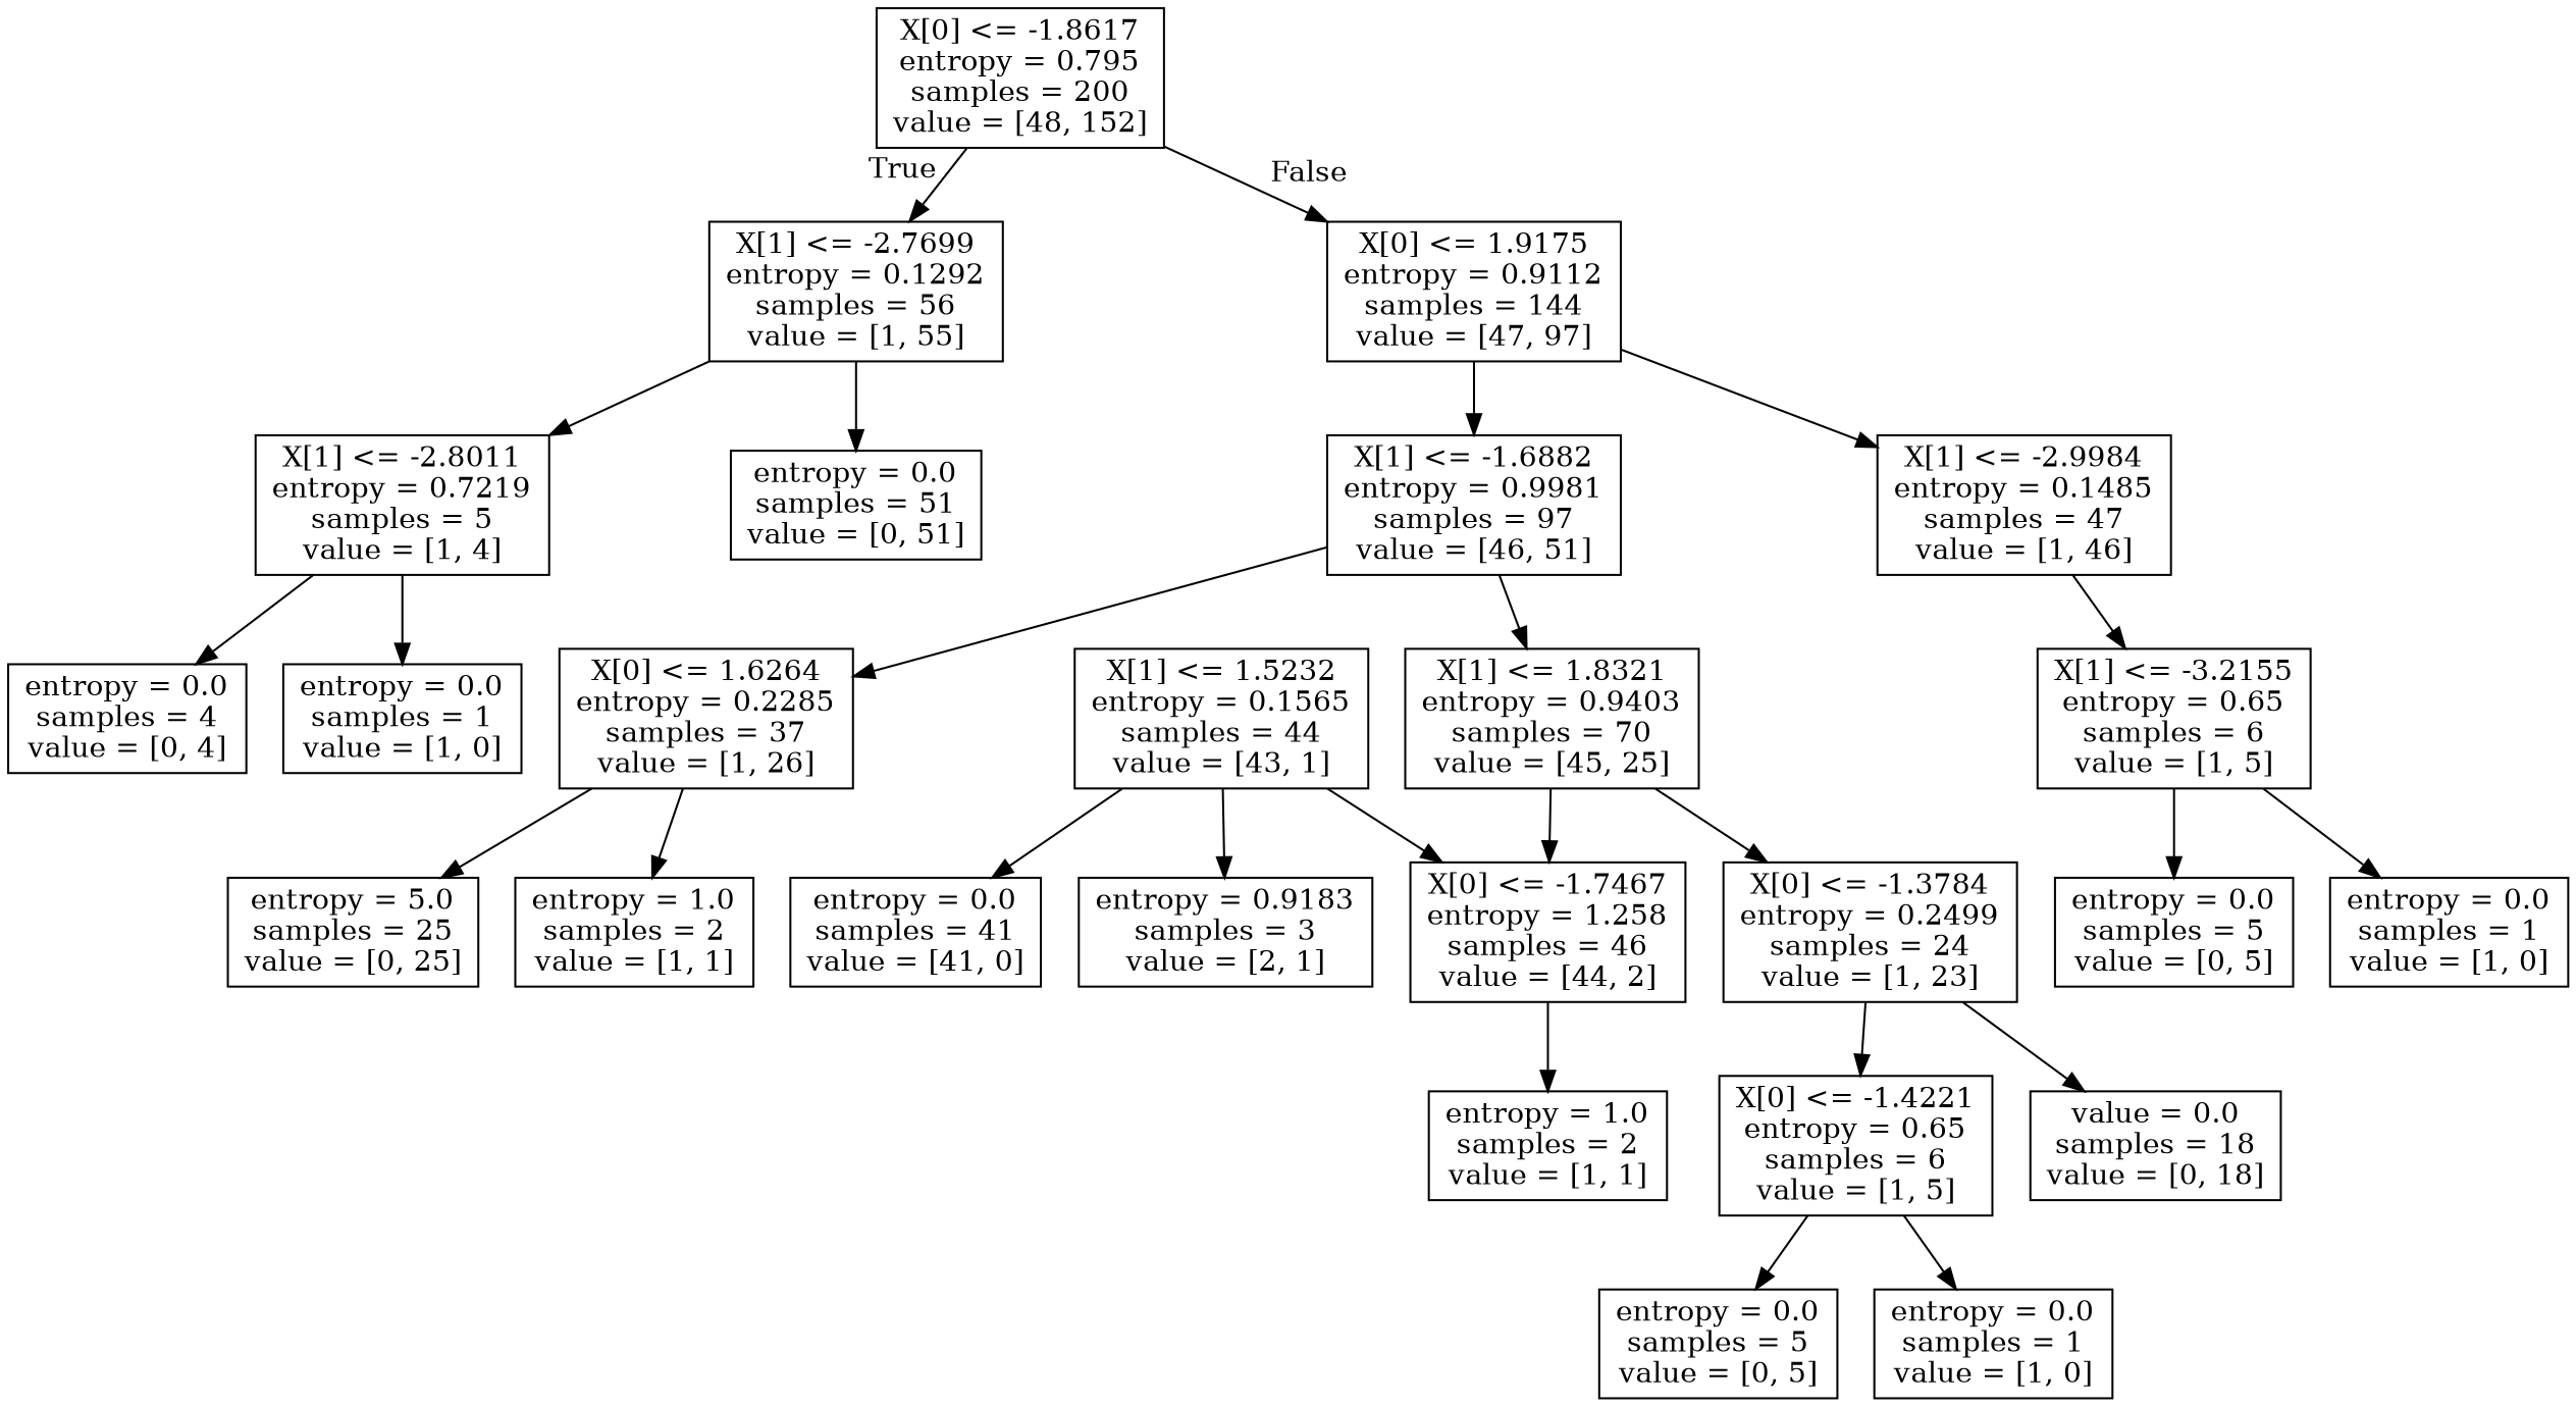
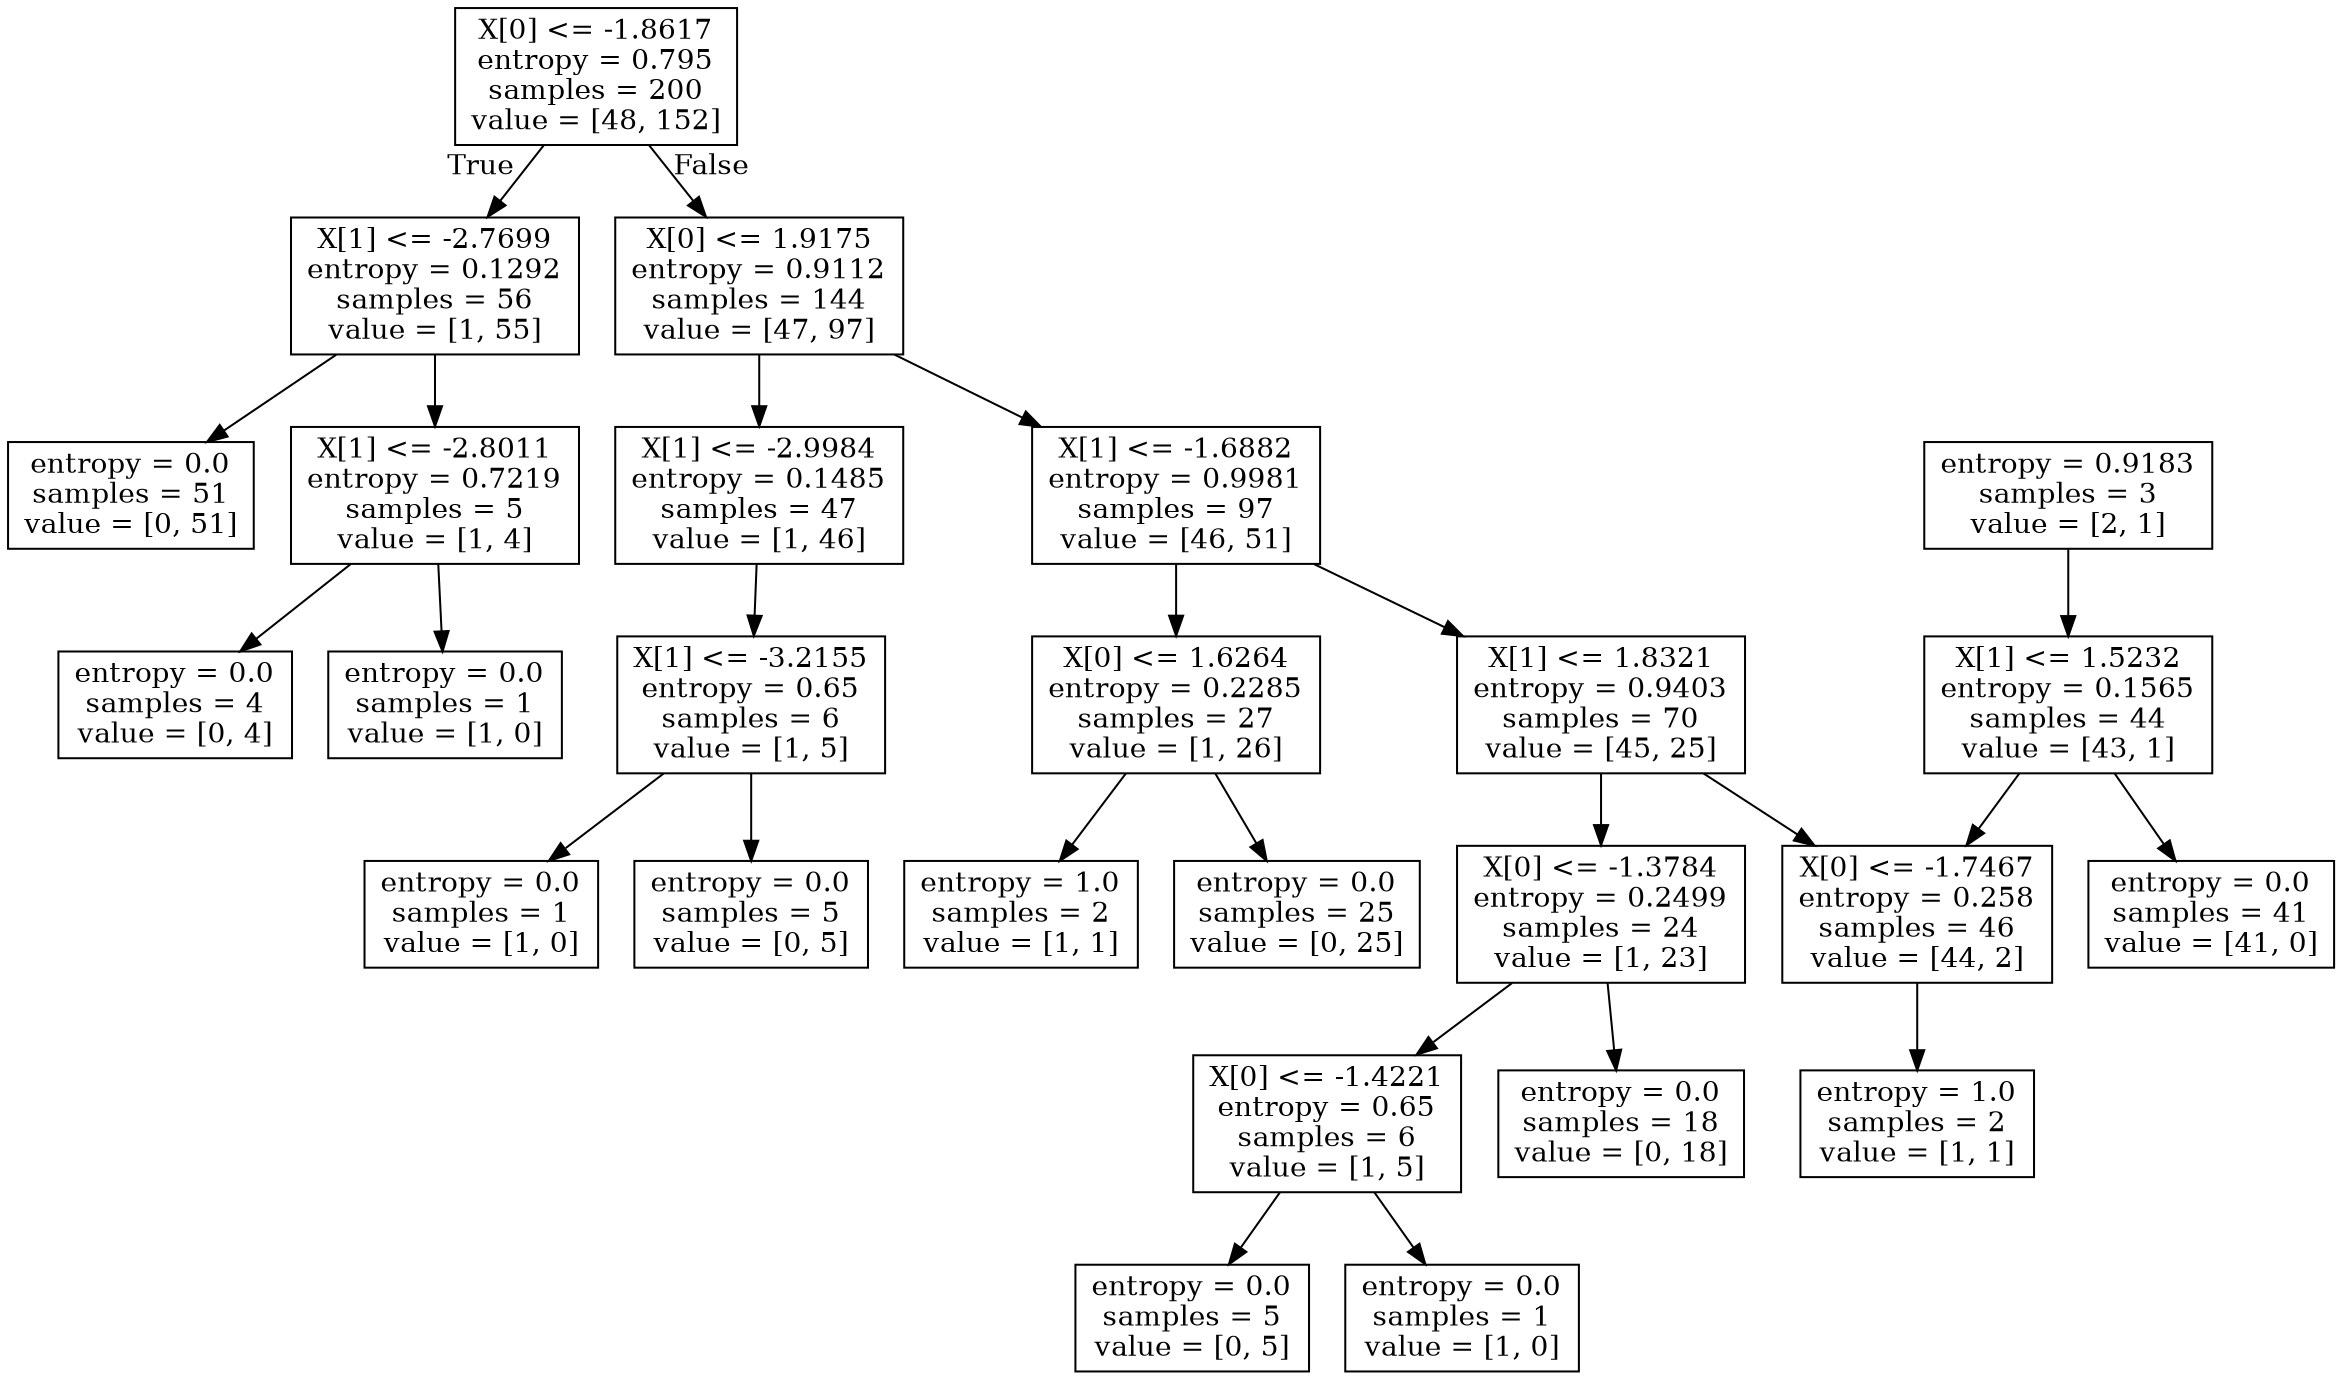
  digraph {
    node [shape=box]
    n1 [label="X[0] <= -1.8617\nentropy = 0.795\nsamples = 200\nvalue = [48, 152]"]
    n2 [label="X[1] <= -2.7699\nentropy = 0.1292\nsamples = 56\nvalue = [1, 55]"]
    n3 [label="X[0] <= 1.9175\nentropy = 0.9112\nsamples = 144\nvalue = [47, 97]"]
    n4 [label="X[1] <= -2.8011\nentropy = 0.7219\nsamples = 5\nvalue = [1, 4]"]
    n5 [label="entropy = 0.0\nsamples = 51\nvalue = [0, 51]"]
    n6 [label="X[1] <= -1.6882\nentropy = 0.9981\nsamples = 97\nvalue = [46, 51]"]
    n7 [label="X[1] <= -2.9984\nentropy = 0.1485\nsamples = 47\nvalue = [1, 46]"]
    n8 [label="entropy = 0.0\nsamples = 4\nvalue = [0, 4]"]
    n9 [label="entropy = 0.0\nsamples = 1\nvalue = [1, 0]"]
-   n10 [label="X[0] <= 1.6264\nentropy = 0.2285\nsamples = 37\nvalue = [1, 26]"]
+   n10 [label="X[0] <= 1.6264\nentropy = 0.2285\nsamples = 27\nvalue = [1, 26]"]
    n11 [label="X[1] <= 1.8321\nentropy = 0.9403\nsamples = 70\nvalue = [45, 25]"]
    n12 [label="X[1] <= -3.2155\nentropy = 0.65\nsamples = 6\nvalue = [1, 5]"]
-   n13 [label="entropy = 5.0\nsamples = 25\nvalue = [0, 25]"]
+   n13 [label="entropy = 0.0\nsamples = 25\nvalue = [0, 25]"]
    n14 [label="entropy = 1.0\nsamples = 2\nvalue = [1, 1]"]
-   n15 [label="X[0] <= -1.7467\nentropy = 1.258\nsamples = 46\nvalue = [44, 2]"]
+   n15 [label="X[0] <= -1.7467\nentropy = 0.258\nsamples = 46\nvalue = [44, 2]"]
    n16 [label="X[0] <= -1.3784\nentropy = 0.2499\nsamples = 24\nvalue = [1, 23]"]
    n17 [label="entropy = 1.0\nsamples = 2\nvalue = [1, 1]"]
    n18 [label="X[0] <= -1.4221\nentropy = 0.65\nsamples = 6\nvalue = [1, 5]"]
-   n19 [label="value = 0.0\nsamples = 18\nvalue = [0, 18]"]
+   n19 [label="entropy = 0.0\nsamples = 18\nvalue = [0, 18]"]
    n20 [label="X[1] <= 1.5232\nentropy = 0.1565\nsamples = 44\nvalue = [43, 1]"]
    n21 [label="entropy = 0.0\nsamples = 41\nvalue = [41, 0]"]
    n22 [label="entropy = 0.9183\nsamples = 3\nvalue = [2, 1]"]
    n23 [label="entropy = 0.0\nsamples = 5\nvalue = [0, 5]"]
    n24 [label="entropy = 0.0\nsamples = 1\nvalue = [1, 0]"]
    n25 [label="entropy = 0.0\nsamples = 5\nvalue = [0, 5]"]
    n26 [label="entropy = 0.0\nsamples = 1\nvalue = [1, 0]"]
    n1 -> n2 [headlabel=True labelangle=45 labeldistance=2.5]
    n1 -> n3 [headlabel=False labelangle=-45 labeldistance=2.5]
    n2 -> n4
    n2 -> n5
    n3 -> n6
    n3 -> n7
    n4 -> n8
    n4 -> n9
    n6 -> n10
    n6 -> n11
    n7 -> n12
    n10 -> n13
    n10 -> n14
    n11 -> n15
    n11 -> n16
    n12 -> n25
    n12 -> n26
    n15 -> n17
    n16 -> n18
    n16 -> n19
    n18 -> n23
    n18 -> n24
    n20 -> n15
    n20 -> n21
-   n20 -> n22
+   n22 -> n20
  }
